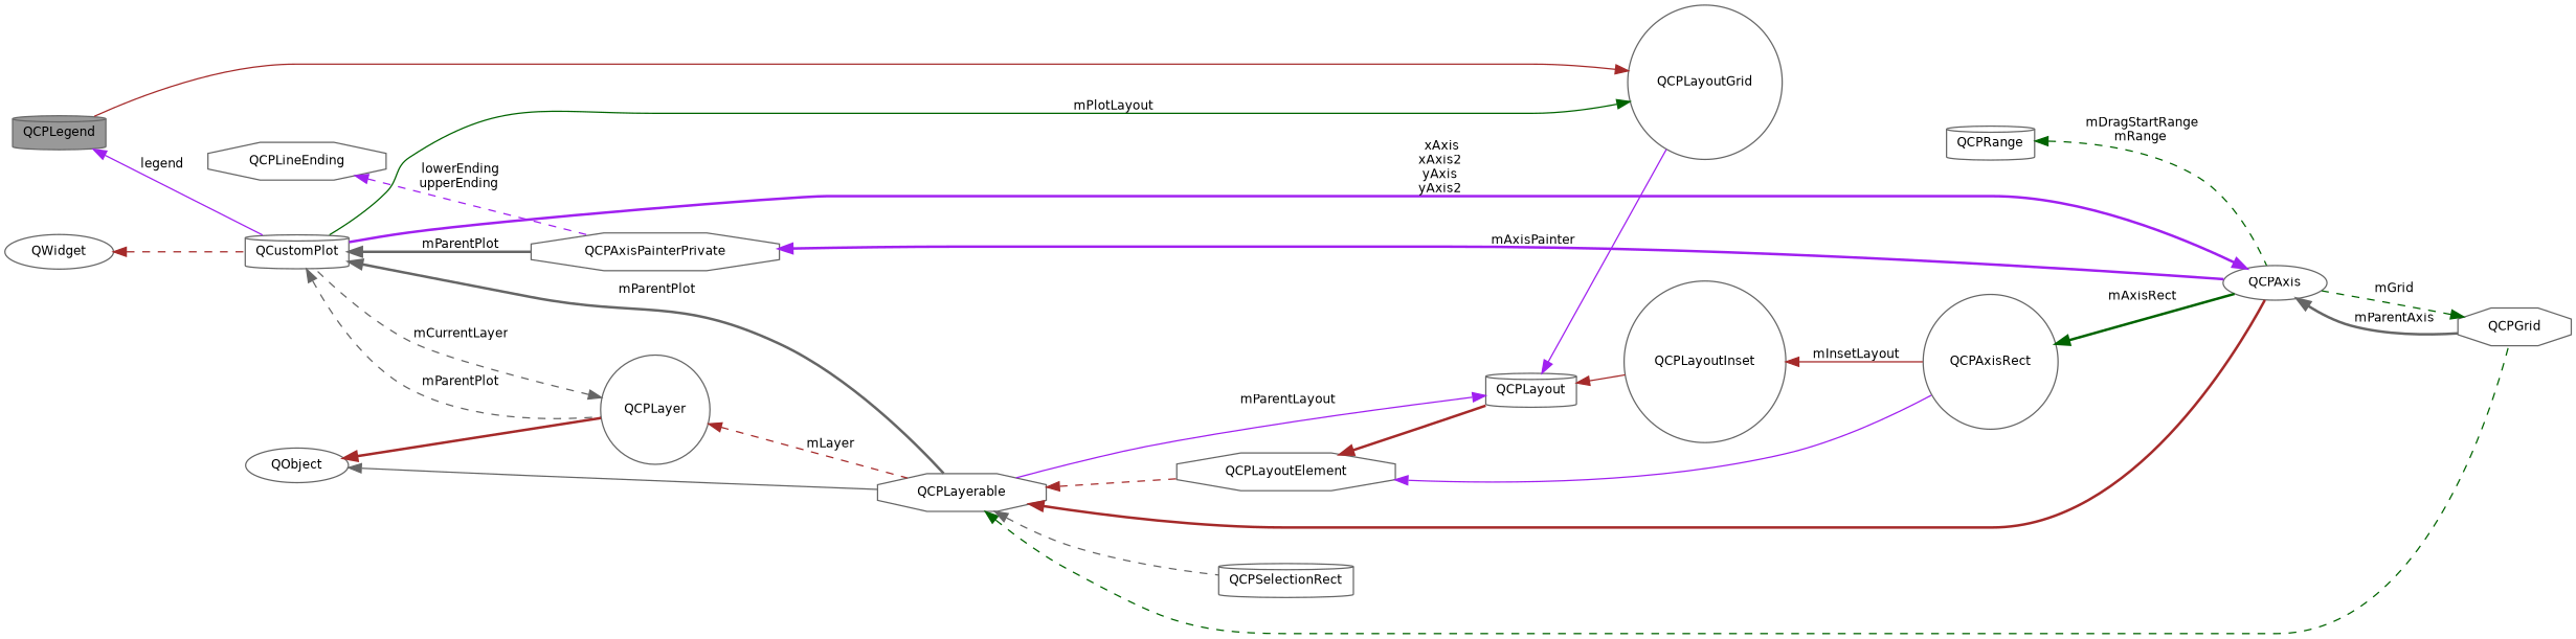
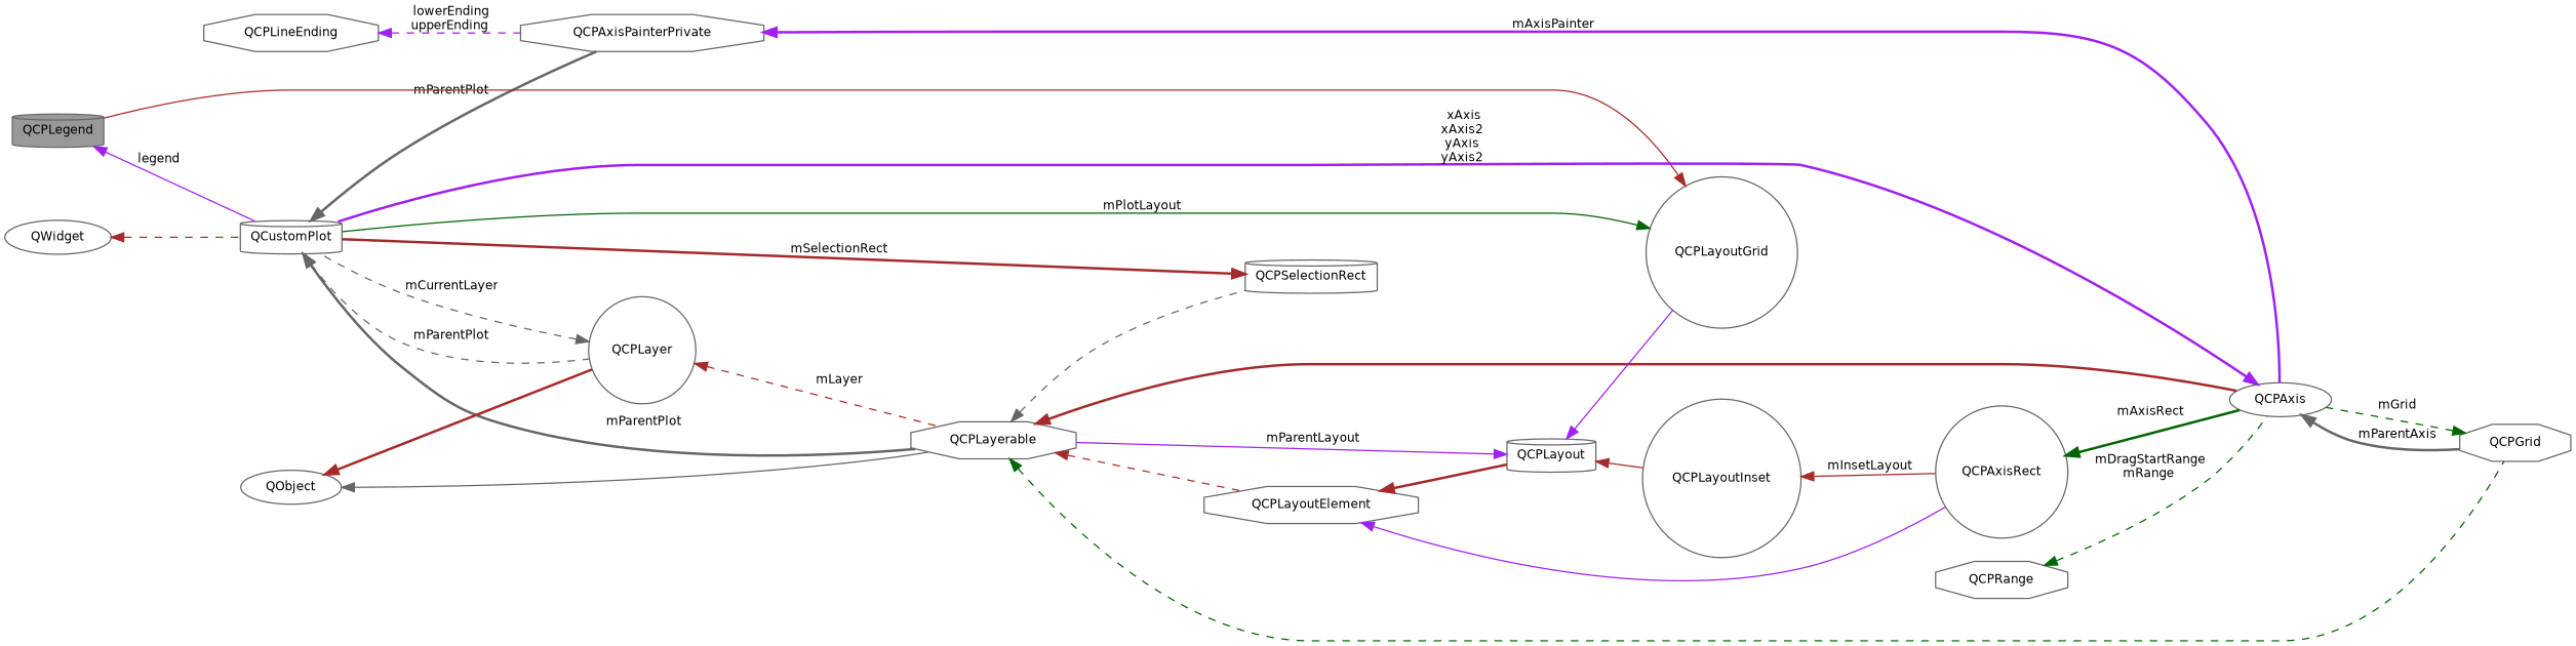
  digraph {
    rankdir=LR
    node [color=gray40 fillcolor=white fontname=Helvetica fontsize=10 shape=cylinder style=filled]
    edge [color=brown dir=back fontname=Helvetica fontsize=10 labelfontname=Helvetica labelfontsize=10 style=bold]
    n1 [fillcolor=grey60 fontcolor=black height=0.2 label=QCPLegend width=0.4]
    n2 [height=0.2 label=QCustomPlot width=0.4]
    n3 [height=0.2 label=QCPLayerable shape=octagon width=0.4]
    n4 [height=0.2 label=QCPLayer shape=circle width=0.4]
    n5 [height=0.2 label=QCPAxisPainterPrivate shape=octagon width=0.4]
    n6 [height=0.2 label=QCPLayoutGrid shape=circle width=0.4]
    n7 [height=0.2 label=QCPLayout width=0.4]
    n8 [height=0.2 label=QCPLayoutInset shape=circle width=0.4]
    n9 [height=0.2 label=QCPLayoutElement shape=octagon width=0.4]
    n10 [height=0.2 label=QCPAxisRect shape=circle width=0.4]
    n11 [height=0.2 label=QCPAxis shape=ellipse width=0.4]
    n12 [height=0.2 label=QCPGrid shape=octagon width=0.4]
    n13 [height=0.2 label=QCPSelectionRect width=0.4]
    n14 [height=0.2 label=QObject shape=ellipse width=0.4]
    n15 [height=0.2 label=QWidget shape=ellipse width=0.4]
-   n16 [height=0.2 label=QCPRange width=0.4]
+   n16 [height=0.2 label=QCPRange shape=octagon width=0.4]
    n17 [height=0.2 label=QCPLineEnding shape=octagon width=0.4]
    n1 -> n2 [color=purple label=" legend" style=solid]
    n2 -> n3 [color=gray40 label=" mParentPlot"]
    n2 -> n4 [color=gray40 label=" mParentPlot" style=dashed]
    n2 -> n5 [color=gray40 label=" mParentPlot"]
    n3 -> n9 [style=dashed]
    n3 -> n11
    n3 -> n12 [color=darkgreen style=dashed]
    n3 -> n13 [color=gray40 style=dashed]
    n4 -> n2 [color=gray40 label=" mCurrentLayer" style=dashed]
    n4 -> n3 [label=" mLayer" style=dashed]
    n5 -> n11 [color=purple label=" mAxisPainter"]
    n6 -> n1 [style=solid]
    n6 -> n2 [color=darkgreen label=" mPlotLayout" style=solid]
    n7 -> n3 [color=purple label=" mParentLayout" style=solid]
    n7 -> n6 [color=purple style=solid]
    n7 -> n8 [style=solid]
    n8 -> n10 [label=" mInsetLayout" style=solid]
    n9 -> n7
    n9 -> n10 [color=purple style=solid]
    n10 -> n11 [color=darkgreen label=" mAxisRect"]
    n11 -> n2 [color=purple label=" xAxis\nxAxis2\nyAxis\nyAxis2"]
    n11 -> n12 [color=gray40 label=" mParentAxis"]
    n12 -> n11 [color=darkgreen label=" mGrid" style=dashed]
+   n13 -> n2 [label=" mSelectionRect"]
    n14 -> n3 [color=gray40 style=solid]
    n14 -> n4
    n15 -> n2 [style=dashed]
    n16 -> n11 [color=darkgreen label=" mDragStartRange\nmRange" style=dashed]
    n17 -> n5 [color=purple label=" lowerEnding\nupperEnding" style=dashed]
  }
